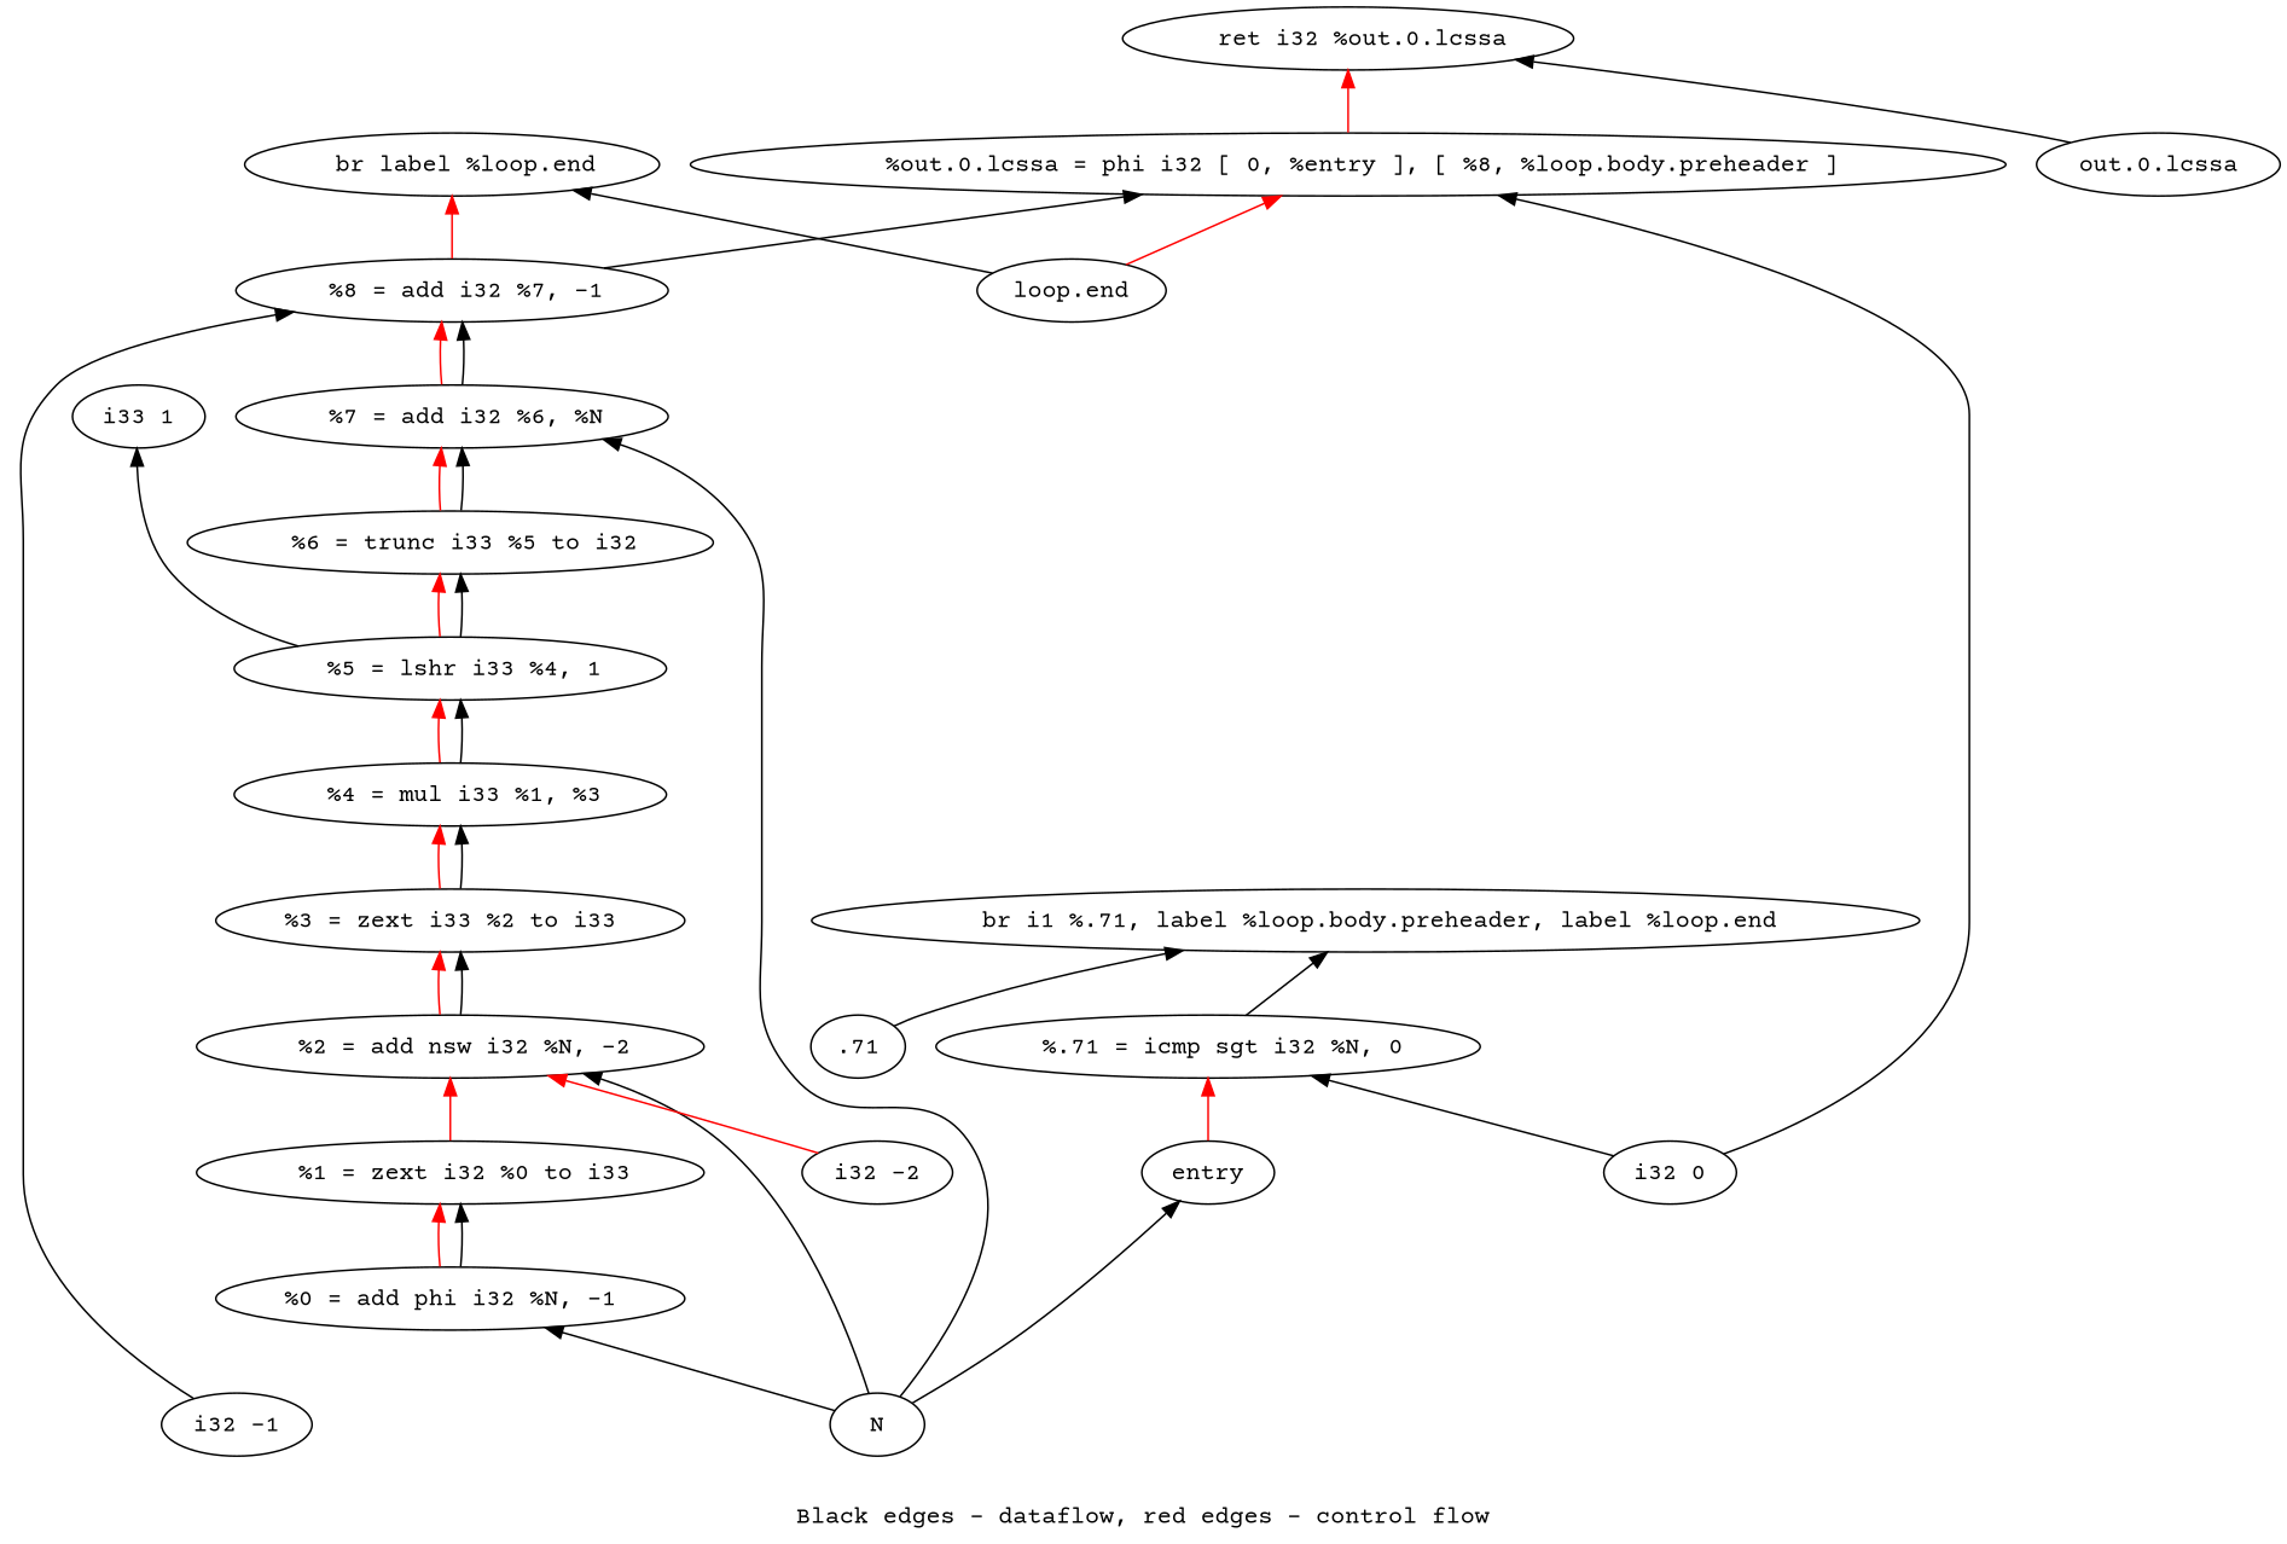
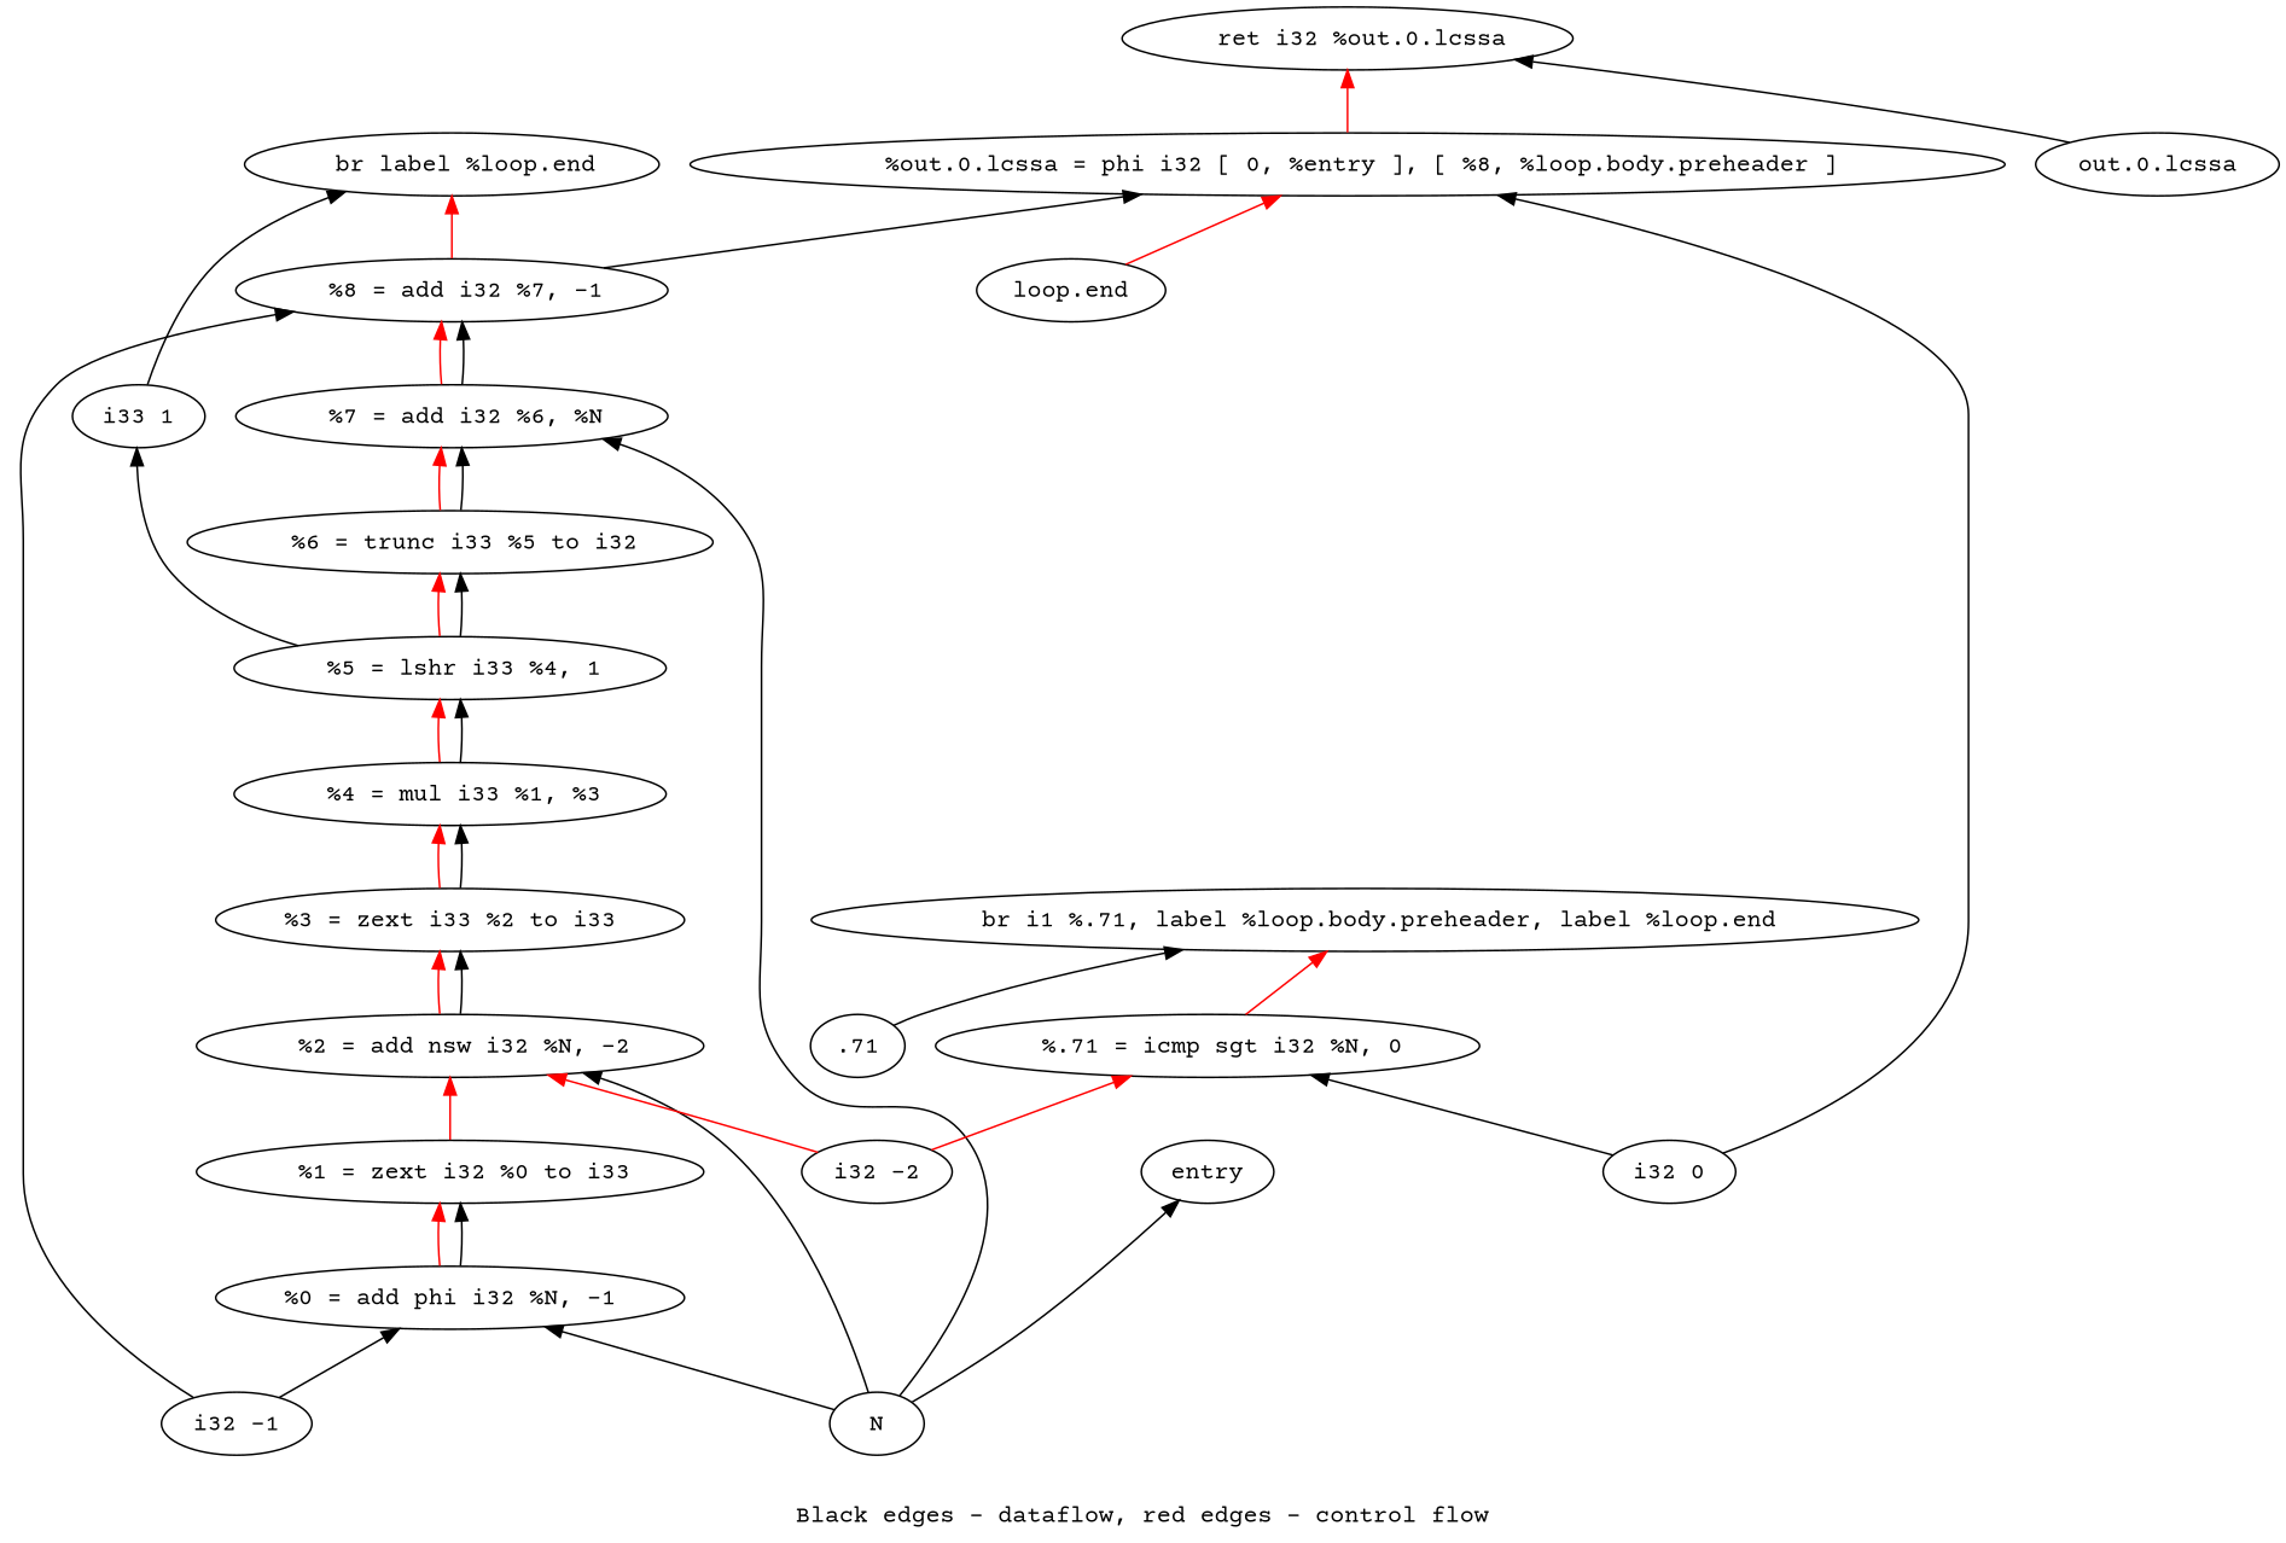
  digraph {
    compound=true
    fontname="Courier Prime"
    label="Black edges - dataflow, red edges - control flow"
    rankdir=BT
    node [fontname="Courier Prime"]
    edge [fontname="Courier Prime"]
    n1 [label="  %.71 = icmp sgt i32 %N, 0"]
    n2 [label="  br i1 %.71, label %loop.body.preheader, label %loop.end"]
    entry
    N
    n5 [label="%0 = add phi i32 %N, -1"]
    n6 [label="  %2 = add nsw i32 %N, -2"]
    n7 [label="  %7 = add i32 %6, %N"]
    n8 [label="  %1 = zext i32 %0 to i33"]
    n9 [label="%3 = zext i33 %2 to i33"]
    n10 [label="  %8 = add i32 %7, -1"]
    "i32 0"
    n12 [label="  %out.0.lcssa = phi i32 [ 0, %entry ], [ %8, %loop.body.preheader ]"]
    n13 [label="  ret i32 %out.0.lcssa"]
    .71
    "loop.end"
    n16 [label="  br label %loop.end"]
    n17 [label="  %4 = mul i33 %1, %3"]
    n18 [label="  %5 = lshr i33 %4, 1"]
    n19 [label="  %6 = trunc i33 %5 to i32"]
    "i33 1"
    "i32 -1"
    "i32 -2"
    "out.0.lcssa"
-   n1 -> n2 [color=black weight=2]
-   entry -> n1 [color=red weight=5]
+   n1 -> n2 [color=red weight=2]
+   "i32 -2" -> n1 [color=red weight=5]
    N -> entry
    N -> n5
    N -> n6
    N -> n7
    n5 -> n8 [color=red weight=2]
    n5 -> n8
    n6 -> n9 [color=red weight=2]
    n6 -> n9
    n7 -> n10 [color=red weight=2]
    n7 -> n10
    n8 -> n6 [color=red weight=2]
    n9 -> n17 [color=red weight=2]
    n9 -> n17
    n10 -> n12
    n10 -> n16 [color=red weight=2]
    "i32 0" -> n1
    "i32 0" -> n12
    n12 -> n13 [color=red weight=2]
    .71 -> n2
    "loop.end" -> n12 [color=red]
-   "loop.end" -> n16
+   "i33 1" -> n16
    n17 -> n18 [color=red weight=2]
    n17 -> n18
    n18 -> n19 [color=red weight=2]
    n18 -> n19
    n18 -> "i33 1"
    n19 -> n7 [color=red weight=2]
    n19 -> n7
+   "i32 -1" -> n5
    "i32 -1" -> n10
    "i32 -2" -> n6 [color=red]
    "out.0.lcssa" -> n13
  }
